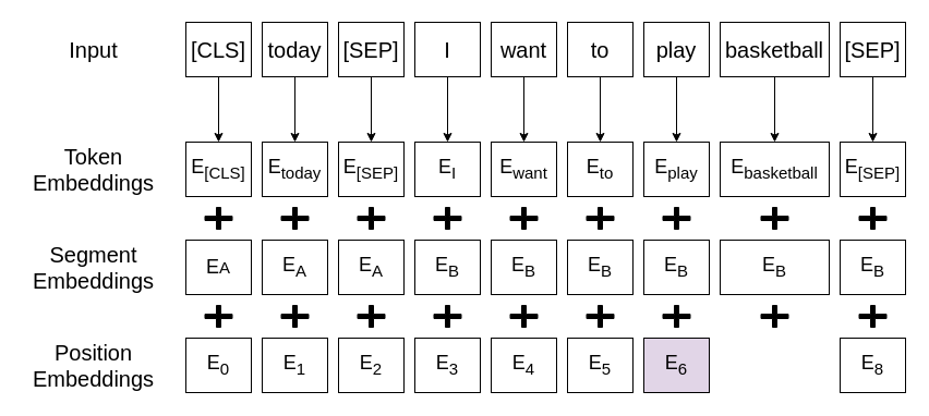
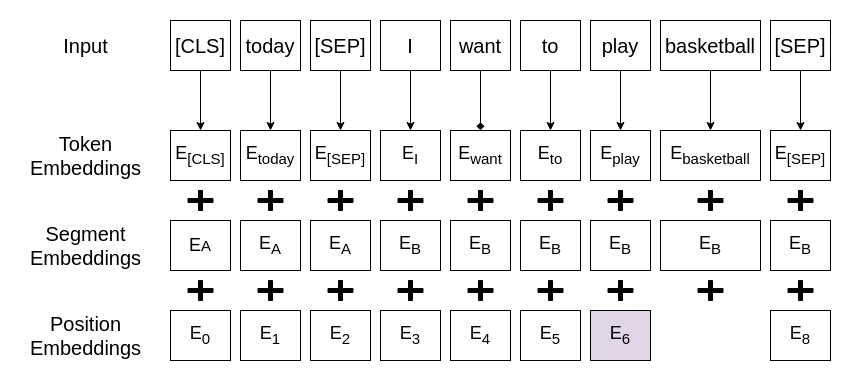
  <mxCell id="0" />
  <mxCell id="1" parent="0" />
  <mxCell id="2" value="" style="group" vertex="1" connectable="0" parent="1"><mxGeometry x="20" y="20" width="810" height="340" as="geometry" /></mxCell>
  <mxCell id="3" value="&lt;font style=&quot;font-size: 20px&quot;&gt;[CLS]&lt;/font&gt;" style="rounded=0;whiteSpace=wrap;html=1;" vertex="1" parent="2"><mxGeometry x="150" width="60" height="50" as="geometry" /></mxCell>
  <mxCell id="4" value="&lt;font style=&quot;font-size: 20px&quot;&gt;today&lt;/font&gt;" style="rounded=0;whiteSpace=wrap;html=1;" vertex="1" parent="2"><mxGeometry x="220" width="60" height="50" as="geometry" /></mxCell>
  <mxCell id="5" value="&lt;font style=&quot;font-size: 20px&quot;&gt;[SEP]&lt;/font&gt;" style="rounded=0;whiteSpace=wrap;html=1;" vertex="1" parent="2"><mxGeometry x="290" width="60" height="50" as="geometry" /></mxCell>
  <mxCell id="6" value="&lt;span style=&quot;font-size: 20px&quot;&gt;I&lt;/span&gt;" style="rounded=0;whiteSpace=wrap;html=1;" vertex="1" parent="2"><mxGeometry x="360" width="60" height="50" as="geometry" /></mxCell>
  <mxCell id="7" value="&lt;font style=&quot;font-size: 20px&quot;&gt;want&lt;/font&gt;" style="rounded=0;whiteSpace=wrap;html=1;" vertex="1" parent="2"><mxGeometry x="430" width="60" height="50" as="geometry" /></mxCell>
  <mxCell id="8" value="&lt;font style=&quot;font-size: 20px&quot;&gt;to&lt;/font&gt;" style="rounded=0;whiteSpace=wrap;html=1;" vertex="1" parent="2"><mxGeometry x="500" width="60" height="50" as="geometry" /></mxCell>
  <mxCell id="9" value="&lt;font style=&quot;font-size: 20px&quot;&gt;play&lt;/font&gt;" style="rounded=0;whiteSpace=wrap;html=1;" vertex="1" parent="2"><mxGeometry x="570" width="60" height="50" as="geometry" /></mxCell>
  <mxCell id="10" value="&lt;font style=&quot;font-size: 20px&quot;&gt;basketball&lt;/font&gt;" style="rounded=0;whiteSpace=wrap;html=1;" vertex="1" parent="2"><mxGeometry x="640" width="100" height="50" as="geometry" /></mxCell>
  <mxCell id="11" value="&lt;font style=&quot;font-size: 20px&quot;&gt;[SEP]&lt;/font&gt;" style="rounded=0;whiteSpace=wrap;html=1;" vertex="1" parent="2"><mxGeometry x="750" width="60" height="50" as="geometry" /></mxCell>
  <mxCell id="12" value="&lt;font style=&quot;font-size: 18px&quot;&gt;E&lt;sub&gt;[CLS]&lt;/sub&gt;&lt;/font&gt;" style="rounded=0;whiteSpace=wrap;html=1;fontSize=18;" vertex="1" parent="2"><mxGeometry x="150" y="110" width="60" height="50" as="geometry" /></mxCell>
  <mxCell id="13" style="edgeStyle=orthogonalEdgeStyle;rounded=0;orthogonalLoop=1;jettySize=auto;html=1;exitX=0.5;exitY=1;exitDx=0;exitDy=0;entryX=0.5;entryY=0;entryDx=0;entryDy=0;fontSize=18;" edge="1" parent="2" source="3" target="12"><mxGeometry relative="1" as="geometry" /></mxCell>
  <mxCell id="14" value="&lt;font style=&quot;font-size: 18px&quot;&gt;E&lt;sub&gt;today&lt;/sub&gt;&lt;/font&gt;" style="rounded=0;whiteSpace=wrap;html=1;fontSize=18;" vertex="1" parent="2"><mxGeometry x="220" y="110" width="60" height="50" as="geometry" /></mxCell>
  <mxCell id="15" style="edgeStyle=orthogonalEdgeStyle;rounded=0;orthogonalLoop=1;jettySize=auto;html=1;exitX=0.5;exitY=1;exitDx=0;exitDy=0;entryX=0.5;entryY=0;entryDx=0;entryDy=0;fontSize=18;" edge="1" parent="2" source="4" target="14"><mxGeometry relative="1" as="geometry" /></mxCell>
  <mxCell id="16" value="&lt;font style=&quot;font-size: 18px&quot;&gt;E&lt;sub&gt;[SEP]&lt;/sub&gt;&lt;/font&gt;" style="rounded=0;whiteSpace=wrap;html=1;fontSize=18;" vertex="1" parent="2"><mxGeometry x="290" y="110" width="60" height="50" as="geometry" /></mxCell>
  <mxCell id="17" style="edgeStyle=orthogonalEdgeStyle;rounded=0;orthogonalLoop=1;jettySize=auto;html=1;exitX=0.5;exitY=1;exitDx=0;exitDy=0;entryX=0.5;entryY=0;entryDx=0;entryDy=0;fontSize=18;" edge="1" parent="2" source="5" target="16"><mxGeometry relative="1" as="geometry" /></mxCell>
  <mxCell id="18" value="&lt;span style=&quot;font-size: 18px&quot;&gt;E&lt;sub&gt;I&lt;/sub&gt;&lt;/span&gt;" style="rounded=0;whiteSpace=wrap;html=1;fontSize=18;" vertex="1" parent="2"><mxGeometry x="360" y="110" width="60" height="50" as="geometry" /></mxCell>
  <mxCell id="19" style="edgeStyle=orthogonalEdgeStyle;rounded=0;orthogonalLoop=1;jettySize=auto;html=1;exitX=0.5;exitY=1;exitDx=0;exitDy=0;entryX=0.5;entryY=0;entryDx=0;entryDy=0;fontSize=18;" edge="1" parent="2" source="6" target="18"><mxGeometry relative="1" as="geometry" /></mxCell>
  <mxCell id="20" value="&lt;font style=&quot;font-size: 18px&quot;&gt;E&lt;sub&gt;want&lt;/sub&gt;&lt;/font&gt;" style="rounded=0;whiteSpace=wrap;html=1;fontSize=18;" vertex="1" parent="2"><mxGeometry x="430" y="110" width="60" height="50" as="geometry" /></mxCell>
- <mxCell id="21" style="edgeStyle=orthogonalEdgeStyle;rounded=0;orthogonalLoop=1;jettySize=auto;html=1;exitX=0.5;exitY=1;exitDx=0;exitDy=0;entryX=0.5;entryY=0;entryDx=0;entryDy=0;fontSize=18;" edge="1" parent="2" source="7" target="20"><mxGeometry relative="1" as="geometry" /></mxCell>
+ <mxCell id="21" style="edgeStyle=orthogonalEdgeStyle;rounded=0;orthogonalLoop=1;jettySize=auto;html=1;exitX=0.5;exitY=1;exitDx=0;exitDy=0;entryX=0.5;entryY=0;entryDx=0;entryDy=0;fontSize=18;endArrow=diamond;" edge="1" parent="2" source="7" target="20"><mxGeometry relative="1" as="geometry" /></mxCell>
  <mxCell id="22" value="&lt;font style=&quot;font-size: 18px&quot;&gt;E&lt;sub&gt;to&lt;/sub&gt;&lt;/font&gt;" style="rounded=0;whiteSpace=wrap;html=1;fontSize=18;" vertex="1" parent="2"><mxGeometry x="500" y="110" width="60" height="50" as="geometry" /></mxCell>
  <mxCell id="23" style="edgeStyle=orthogonalEdgeStyle;rounded=0;orthogonalLoop=1;jettySize=auto;html=1;exitX=0.5;exitY=1;exitDx=0;exitDy=0;entryX=0.5;entryY=0;entryDx=0;entryDy=0;fontSize=18;" edge="1" parent="2" source="8" target="22"><mxGeometry relative="1" as="geometry" /></mxCell>
  <mxCell id="24" value="&lt;font style=&quot;font-size: 18px&quot;&gt;E&lt;sub&gt;play&lt;/sub&gt;&lt;/font&gt;" style="rounded=0;whiteSpace=wrap;html=1;fontSize=18;" vertex="1" parent="2"><mxGeometry x="570" y="110" width="60" height="50" as="geometry" /></mxCell>
  <mxCell id="25" style="edgeStyle=orthogonalEdgeStyle;rounded=0;orthogonalLoop=1;jettySize=auto;html=1;exitX=0.5;exitY=1;exitDx=0;exitDy=0;entryX=0.5;entryY=0;entryDx=0;entryDy=0;fontSize=18;" edge="1" parent="2" source="9" target="24"><mxGeometry relative="1" as="geometry" /></mxCell>
  <mxCell id="26" value="&lt;font style=&quot;font-size: 18px&quot;&gt;E&lt;sub&gt;basketball&lt;/sub&gt;&lt;/font&gt;" style="rounded=0;whiteSpace=wrap;html=1;fontSize=18;" vertex="1" parent="2"><mxGeometry x="640" y="110" width="100" height="50" as="geometry" /></mxCell>
  <mxCell id="27" style="edgeStyle=orthogonalEdgeStyle;rounded=0;orthogonalLoop=1;jettySize=auto;html=1;exitX=0.5;exitY=1;exitDx=0;exitDy=0;entryX=0.5;entryY=0;entryDx=0;entryDy=0;fontSize=18;" edge="1" parent="2" source="10" target="26"><mxGeometry relative="1" as="geometry" /></mxCell>
  <mxCell id="28" value="&lt;font style=&quot;font-size: 18px&quot;&gt;E&lt;sub&gt;[SEP]&lt;/sub&gt;&lt;/font&gt;" style="rounded=0;whiteSpace=wrap;html=1;fontSize=18;" vertex="1" parent="2"><mxGeometry x="750" y="110" width="60" height="50" as="geometry" /></mxCell>
  <mxCell id="29" style="edgeStyle=orthogonalEdgeStyle;rounded=0;orthogonalLoop=1;jettySize=auto;html=1;exitX=0.5;exitY=1;exitDx=0;exitDy=0;entryX=0.5;entryY=0;entryDx=0;entryDy=0;fontSize=18;" edge="1" parent="2" source="11" target="28"><mxGeometry relative="1" as="geometry" /></mxCell>
  <mxCell id="30" value="&lt;font style=&quot;font-size: 18px&quot;&gt;E&lt;/font&gt;&lt;font style=&quot;font-size: 15px&quot;&gt;A&lt;/font&gt;" style="rounded=0;whiteSpace=wrap;html=1;fontSize=18;" vertex="1" parent="2"><mxGeometry x="150" y="200" width="60" height="50" as="geometry" /></mxCell>
  <mxCell id="31" value="&lt;font style=&quot;font-size: 18px&quot;&gt;E&lt;sub&gt;A&lt;/sub&gt;&lt;/font&gt;" style="rounded=0;whiteSpace=wrap;html=1;fontSize=18;" vertex="1" parent="2"><mxGeometry x="220" y="200" width="60" height="50" as="geometry" /></mxCell>
  <mxCell id="32" value="&lt;font style=&quot;font-size: 18px&quot;&gt;E&lt;sub&gt;A&lt;/sub&gt;&lt;/font&gt;" style="rounded=0;whiteSpace=wrap;html=1;fontSize=18;" vertex="1" parent="2"><mxGeometry x="290" y="200" width="60" height="50" as="geometry" /></mxCell>
  <mxCell id="33" value="&lt;span style=&quot;font-size: 18px&quot;&gt;E&lt;/span&gt;&lt;sub&gt;&lt;font style=&quot;font-size: 15px&quot;&gt;B&lt;/font&gt;&lt;/sub&gt;" style="rounded=0;whiteSpace=wrap;html=1;fontSize=18;" vertex="1" parent="2"><mxGeometry x="360" y="200" width="60" height="50" as="geometry" /></mxCell>
  <mxCell id="34" value="&lt;font style=&quot;font-size: 18px&quot;&gt;E&lt;/font&gt;&lt;sub&gt;&lt;font style=&quot;font-size: 15px&quot;&gt;B&lt;/font&gt;&lt;/sub&gt;" style="rounded=0;whiteSpace=wrap;html=1;fontSize=18;" vertex="1" parent="2"><mxGeometry x="430" y="200" width="60" height="50" as="geometry" /></mxCell>
  <mxCell id="35" value="&lt;font style=&quot;font-size: 18px&quot;&gt;E&lt;sub&gt;B&lt;/sub&gt;&lt;/font&gt;" style="rounded=0;whiteSpace=wrap;html=1;fontSize=18;" vertex="1" parent="2"><mxGeometry x="500" y="200" width="60" height="50" as="geometry" /></mxCell>
  <mxCell id="36" value="&lt;font style=&quot;font-size: 18px&quot;&gt;E&lt;sub&gt;B&lt;/sub&gt;&lt;/font&gt;" style="rounded=0;whiteSpace=wrap;html=1;fontSize=18;" vertex="1" parent="2"><mxGeometry x="570" y="200" width="60" height="50" as="geometry" /></mxCell>
  <mxCell id="37" value="&lt;font style=&quot;font-size: 18px&quot;&gt;E&lt;sub&gt;B&lt;/sub&gt;&lt;/font&gt;" style="rounded=0;whiteSpace=wrap;html=1;fontSize=18;" vertex="1" parent="2"><mxGeometry x="640" y="200" width="100" height="50" as="geometry" /></mxCell>
  <mxCell id="38" value="&lt;font style=&quot;font-size: 18px&quot;&gt;E&lt;sub&gt;B&lt;/sub&gt;&lt;/font&gt;" style="rounded=0;whiteSpace=wrap;html=1;fontSize=18;" vertex="1" parent="2"><mxGeometry x="750" y="200" width="60" height="50" as="geometry" /></mxCell>
  <mxCell id="39" value="&lt;font style=&quot;font-size: 18px&quot;&gt;E&lt;sub&gt;0&lt;/sub&gt;&lt;/font&gt;" style="rounded=0;whiteSpace=wrap;html=1;fontSize=18;" vertex="1" parent="2"><mxGeometry x="150" y="290" width="60" height="50" as="geometry" /></mxCell>
  <mxCell id="40" value="&lt;font style=&quot;font-size: 18px&quot;&gt;E&lt;sub&gt;1&lt;/sub&gt;&lt;/font&gt;" style="rounded=0;whiteSpace=wrap;html=1;fontSize=18;" vertex="1" parent="2"><mxGeometry x="220" y="290" width="60" height="50" as="geometry" /></mxCell>
  <mxCell id="41" value="&lt;font style=&quot;font-size: 18px&quot;&gt;E&lt;sub&gt;2&lt;/sub&gt;&lt;/font&gt;" style="rounded=0;whiteSpace=wrap;html=1;fontSize=18;" vertex="1" parent="2"><mxGeometry x="290" y="290" width="60" height="50" as="geometry" /></mxCell>
  <mxCell id="42" value="&lt;span style=&quot;font-size: 18px&quot;&gt;E&lt;sub&gt;3&lt;/sub&gt;&lt;/span&gt;" style="rounded=0;whiteSpace=wrap;html=1;fontSize=18;" vertex="1" parent="2"><mxGeometry x="360" y="290" width="60" height="50" as="geometry" /></mxCell>
  <mxCell id="43" value="&lt;font style=&quot;font-size: 18px&quot;&gt;E&lt;sub&gt;4&lt;/sub&gt;&lt;/font&gt;" style="rounded=0;whiteSpace=wrap;html=1;fontSize=18;" vertex="1" parent="2"><mxGeometry x="430" y="290" width="60" height="50" as="geometry" /></mxCell>
  <mxCell id="44" value="&lt;font style=&quot;font-size: 18px&quot;&gt;E&lt;sub&gt;5&lt;/sub&gt;&lt;/font&gt;" style="rounded=0;whiteSpace=wrap;html=1;fontSize=18;" vertex="1" parent="2"><mxGeometry x="500" y="290" width="60" height="50" as="geometry" /></mxCell>
  <mxCell id="45" value="&lt;font style=&quot;font-size: 18px&quot;&gt;E&lt;sub&gt;6&lt;/sub&gt;&lt;/font&gt;" style="rounded=0;whiteSpace=wrap;html=1;fontSize=18;fillColor=#e1d5e7;" vertex="1" parent="2"><mxGeometry x="570" y="290" width="60" height="50" as="geometry" /></mxCell>
  <mxCell id="46" value="&lt;font style=&quot;font-size: 18px&quot;&gt;E&lt;sub&gt;8&lt;/sub&gt;&lt;/font&gt;" style="rounded=0;whiteSpace=wrap;html=1;fontSize=18;" vertex="1" parent="2"><mxGeometry x="750" y="290" width="60" height="50" as="geometry" /></mxCell>
  <mxCell id="47" value="" style="shape=cross;whiteSpace=wrap;html=1;fontSize=18;fillColor=#000000;" vertex="1" parent="2"><mxGeometry x="167.5" y="170" width="25" height="20" as="geometry" /></mxCell>
  <mxCell id="48" value="" style="shape=cross;whiteSpace=wrap;html=1;fontSize=18;fillColor=#000000;" vertex="1" parent="2"><mxGeometry x="237.5" y="170" width="25" height="20" as="geometry" /></mxCell>
  <mxCell id="49" value="" style="shape=cross;whiteSpace=wrap;html=1;fontSize=18;fillColor=#000000;" vertex="1" parent="2"><mxGeometry x="307.5" y="170" width="25" height="20" as="geometry" /></mxCell>
  <mxCell id="50" value="" style="shape=cross;whiteSpace=wrap;html=1;fontSize=18;fillColor=#000000;" vertex="1" parent="2"><mxGeometry x="377.5" y="170" width="25" height="20" as="geometry" /></mxCell>
  <mxCell id="51" value="" style="shape=cross;whiteSpace=wrap;html=1;fontSize=18;fillColor=#000000;" vertex="1" parent="2"><mxGeometry x="447.5" y="170" width="25" height="20" as="geometry" /></mxCell>
  <mxCell id="52" value="" style="shape=cross;whiteSpace=wrap;html=1;fontSize=18;fillColor=#000000;" vertex="1" parent="2"><mxGeometry x="517.5" y="170" width="25" height="20" as="geometry" /></mxCell>
  <mxCell id="53" value="" style="shape=cross;whiteSpace=wrap;html=1;fontSize=18;fillColor=#000000;" vertex="1" parent="2"><mxGeometry x="587.5" y="170" width="25" height="20" as="geometry" /></mxCell>
  <mxCell id="54" value="" style="shape=cross;whiteSpace=wrap;html=1;fontSize=18;fillColor=#000000;" vertex="1" parent="2"><mxGeometry x="677.5" y="170" width="25" height="20" as="geometry" /></mxCell>
  <mxCell id="55" value="" style="shape=cross;whiteSpace=wrap;html=1;fontSize=18;fillColor=#000000;" vertex="1" parent="2"><mxGeometry x="767.5" y="170" width="25" height="20" as="geometry" /></mxCell>
  <mxCell id="56" value="" style="shape=cross;whiteSpace=wrap;html=1;fontSize=18;fillColor=#000000;" vertex="1" parent="2"><mxGeometry x="167.5" y="260" width="25" height="20" as="geometry" /></mxCell>
  <mxCell id="57" value="" style="shape=cross;whiteSpace=wrap;html=1;fontSize=18;fillColor=#000000;" vertex="1" parent="2"><mxGeometry x="237.5" y="260" width="25" height="20" as="geometry" /></mxCell>
  <mxCell id="58" value="" style="shape=cross;whiteSpace=wrap;html=1;fontSize=18;fillColor=#000000;" vertex="1" parent="2"><mxGeometry x="307.5" y="260" width="25" height="20" as="geometry" /></mxCell>
  <mxCell id="59" value="" style="shape=cross;whiteSpace=wrap;html=1;fontSize=18;fillColor=#000000;" vertex="1" parent="2"><mxGeometry x="377.5" y="260" width="25" height="20" as="geometry" /></mxCell>
  <mxCell id="60" value="" style="shape=cross;whiteSpace=wrap;html=1;fontSize=18;fillColor=#000000;" vertex="1" parent="2"><mxGeometry x="447.5" y="260" width="25" height="20" as="geometry" /></mxCell>
  <mxCell id="61" value="" style="shape=cross;whiteSpace=wrap;html=1;fontSize=18;fillColor=#000000;" vertex="1" parent="2"><mxGeometry x="517.5" y="260" width="25" height="20" as="geometry" /></mxCell>
  <mxCell id="62" value="" style="shape=cross;whiteSpace=wrap;html=1;fontSize=18;fillColor=#000000;" vertex="1" parent="2"><mxGeometry x="587.5" y="260" width="25" height="20" as="geometry" /></mxCell>
  <mxCell id="63" value="" style="shape=cross;whiteSpace=wrap;html=1;fontSize=18;fillColor=#000000;" vertex="1" parent="2"><mxGeometry x="677.5" y="260" width="25" height="20" as="geometry" /></mxCell>
  <mxCell id="64" value="" style="shape=cross;whiteSpace=wrap;html=1;fontSize=18;fillColor=#000000;" vertex="1" parent="2"><mxGeometry x="767.5" y="260" width="25" height="20" as="geometry" /></mxCell>
  <mxCell id="65" value="&lt;font style=&quot;font-size: 20px;&quot;&gt;&lt;span style=&quot;font-size: 20px;&quot;&gt;Input&lt;/span&gt;&lt;/font&gt;" style="text;html=1;align=center;verticalAlign=middle;resizable=0;points=[];autosize=1;fontSize=20;fontColor=#000000;fontStyle=0" vertex="1" parent="2"><mxGeometry x="35" y="10" width="60" height="30" as="geometry" /></mxCell>
  <mxCell id="66" value="&lt;font style=&quot;font-size: 20px;&quot;&gt;&lt;span style=&quot;font-size: 20px;&quot;&gt;Token&lt;br style=&quot;font-size: 20px;&quot;&gt;Embeddings&lt;br style=&quot;font-size: 20px;&quot;&gt;&lt;/span&gt;&lt;/font&gt;" style="text;html=1;align=center;verticalAlign=middle;resizable=0;points=[];autosize=1;fontSize=20;fontColor=#000000;fontStyle=0" vertex="1" parent="2"><mxGeometry y="110" width="130" height="50" as="geometry" /></mxCell>
  <mxCell id="67" value="&lt;font style=&quot;font-size: 20px;&quot;&gt;&lt;span style=&quot;font-size: 20px;&quot;&gt;Segment&lt;br style=&quot;font-size: 20px;&quot;&gt;Embeddings&lt;br style=&quot;font-size: 20px;&quot;&gt;&lt;/span&gt;&lt;/font&gt;" style="text;html=1;align=center;verticalAlign=middle;resizable=0;points=[];autosize=1;fontSize=20;fontColor=#000000;fontStyle=0" vertex="1" parent="2"><mxGeometry y="200" width="130" height="50" as="geometry" /></mxCell>
  <mxCell id="68" value="&lt;font style=&quot;font-size: 20px;&quot;&gt;&lt;span style=&quot;font-size: 20px;&quot;&gt;Position&lt;br style=&quot;font-size: 20px;&quot;&gt;Embeddings&lt;br style=&quot;font-size: 20px;&quot;&gt;&lt;/span&gt;&lt;/font&gt;" style="text;html=1;align=center;verticalAlign=middle;resizable=0;points=[];autosize=1;fontSize=20;fontColor=#000000;fontStyle=0" vertex="1" parent="2"><mxGeometry y="290" width="130" height="50" as="geometry" /></mxCell>
